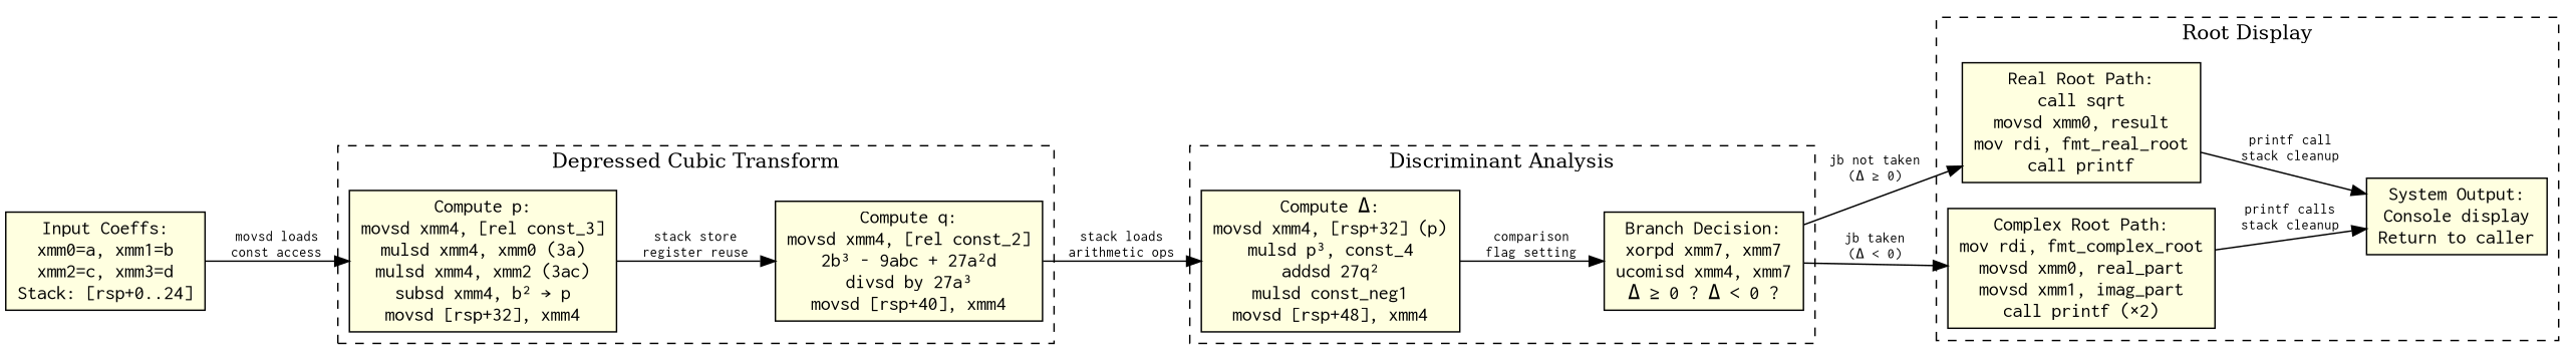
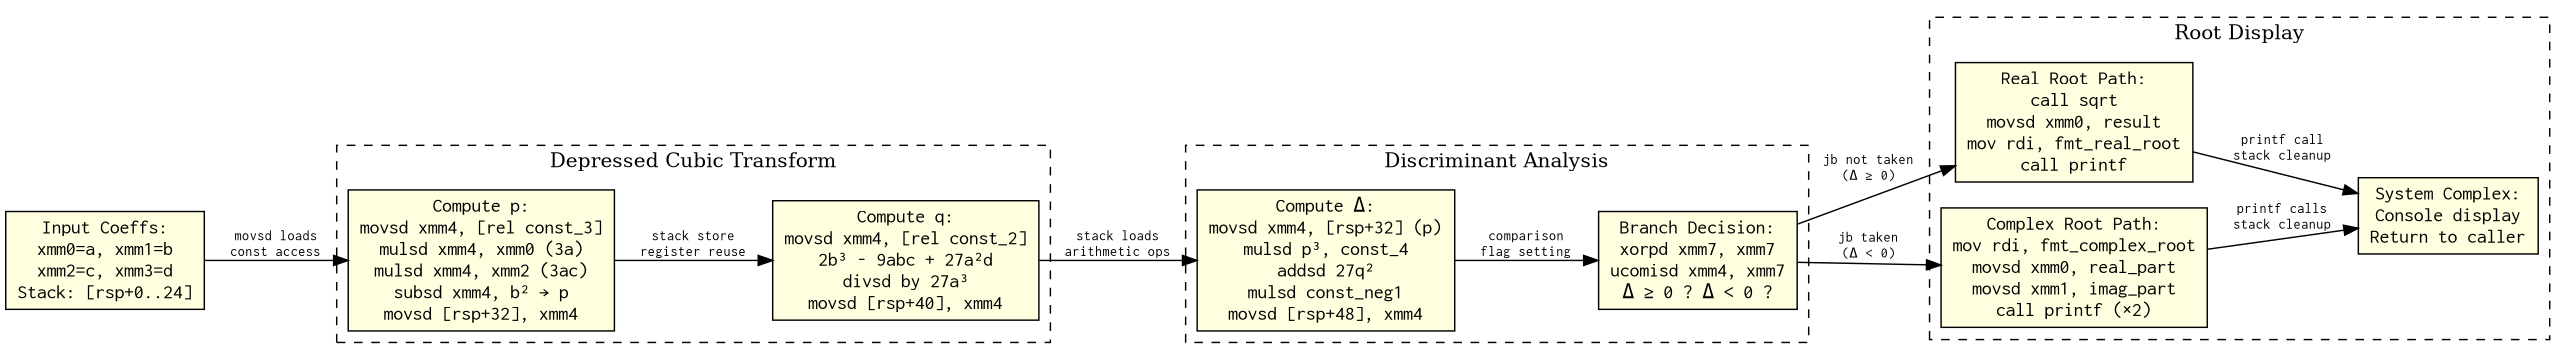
  digraph {
    rankdir=LR
    node [fillcolor=lightyellow fontname=Courier shape=box style=filled]
    edge [fontname=Courier fontsize=10]
    n1 [label="Compute p:\nmovsd xmm4, [rel const_3]\nmulsd xmm4, xmm0 (3a)\nmulsd xmm4, xmm2 (3ac)\nsubsd xmm4, b² → p\nmovsd [rsp+32], xmm4"]
    n2 [label="Compute q:\nmovsd xmm4, [rel const_2]\n2b³ - 9abc + 27a²d\ndivsd by 27a³\nmovsd [rsp+40], xmm4"]
    n3 [label="Compute Δ:\nmovsd xmm4, [rsp+32] (p)\nmulsd p³, const_4\naddsd 27q²\nmulsd const_neg1\nmovsd [rsp+48], xmm4"]
    n4 [label="Branch Decision:\nxorpd xmm7, xmm7\nucomisd xmm4, xmm7\nΔ ≥ 0 ? Δ < 0 ?"]
    n5 [label="Real Root Path:\ncall sqrt\nmovsd xmm0, result\nmov rdi, fmt_real_root\ncall printf"]
    n6 [label="Complex Root Path:\nmov rdi, fmt_complex_root\nmovsd xmm0, real_part\nmovsd xmm1, imag_part\ncall printf (×2)"]
-   n7 [label="System Output:\nConsole display\nReturn to caller"]
+   n7 [label="System Complex:\nConsole display\nReturn to caller"]
    n8 [label="Input Coeffs:\nxmm0=a, xmm1=b\nxmm2=c, xmm3=d\nStack: [rsp+0..24]"]
    subgraph cluster_1 {
      label="Depressed Cubic Transform"
      style=dashed
      n1
      n2
    }
    subgraph cluster_2 {
      label="Discriminant Analysis"
      style=dashed
      n3
      n4
    }
    subgraph cluster_3 {
      label="Root Display"
      style=dashed
      n5
      n6
      n7
    }
    n1 -> n2 [label="stack store\nregister reuse"]
    n2 -> n3 [label="stack loads\narithmetic ops"]
    n3 -> n4 [label="comparison\nflag setting"]
    n4 -> n5 [label="jb not taken\n(Δ ≥ 0)"]
    n4 -> n6 [label="jb taken\n(Δ < 0)"]
    n5 -> n7 [label="printf call\nstack cleanup"]
    n6 -> n7 [label="printf calls\nstack cleanup"]
    n8 -> n1 [label="movsd loads\nconst access"]
  }
